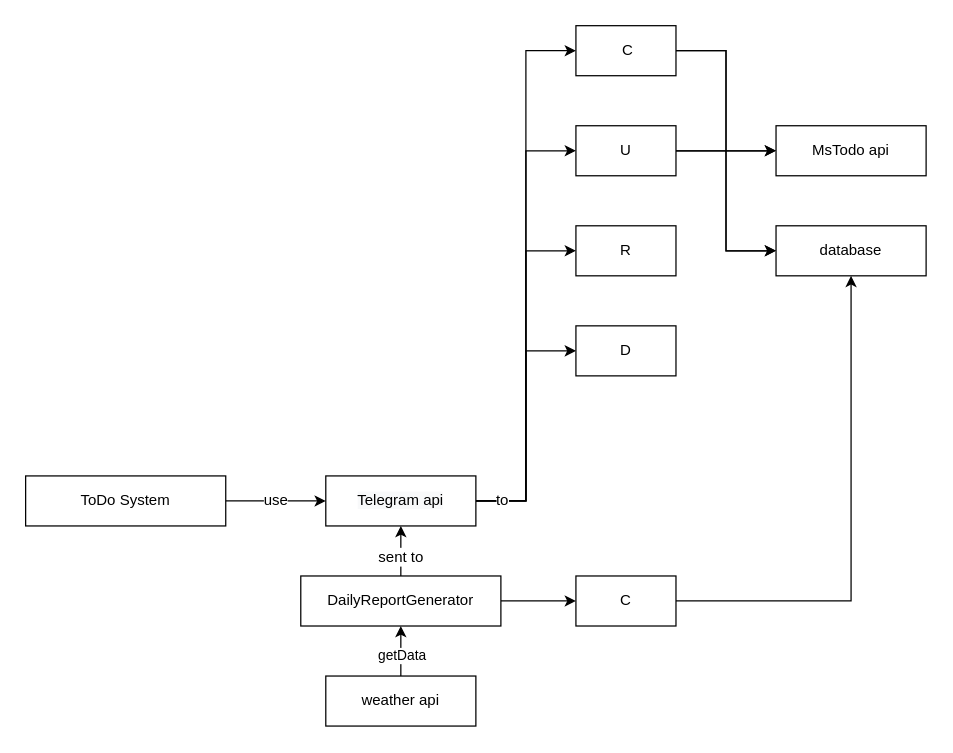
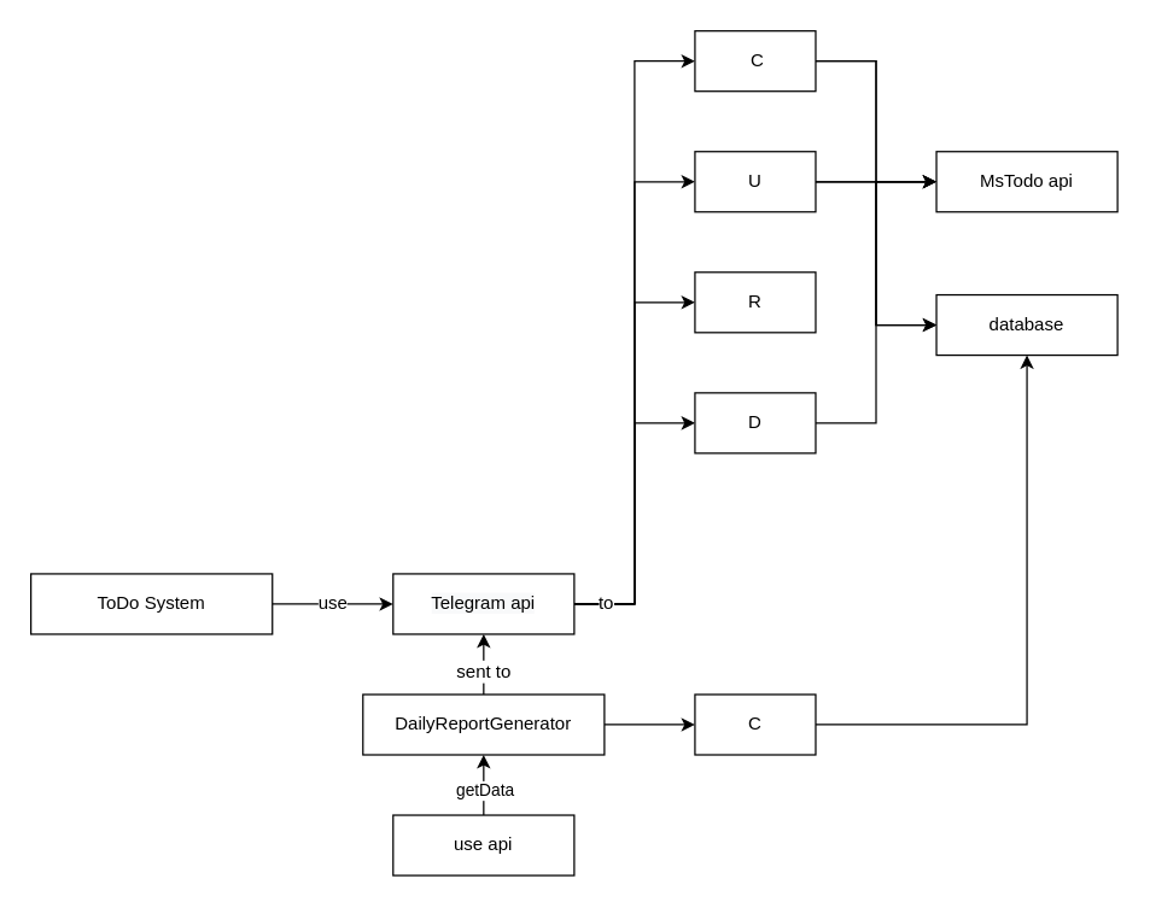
  <mxCell id="0" />
  <mxCell id="1" parent="0" />
  <mxCell id="2" style="edgeStyle=orthogonalEdgeStyle;rounded=0;orthogonalLoop=1;jettySize=auto;html=1;exitX=1;exitY=0.5;exitDx=0;exitDy=0;entryX=0;entryY=0.5;entryDx=0;entryDy=0;" edge="1" parent="1" source="4" target="25"><mxGeometry relative="1" as="geometry" /></mxCell>
  <mxCell id="3" style="edgeStyle=orthogonalEdgeStyle;rounded=0;orthogonalLoop=1;jettySize=auto;html=1;exitX=1;exitY=0.5;exitDx=0;exitDy=0;entryX=0;entryY=0.5;entryDx=0;entryDy=0;" edge="1" parent="1" source="4" target="18"><mxGeometry relative="1" as="geometry" /></mxCell>
  <mxCell id="4" value="&amp;nbsp;C" style="rounded=0;whiteSpace=wrap;html=1;" vertex="1" parent="1"><mxGeometry x="460" y="20" width="80" height="40" as="geometry" /></mxCell>
  <mxCell id="5" style="edgeStyle=orthogonalEdgeStyle;rounded=0;orthogonalLoop=1;jettySize=auto;html=1;exitX=1;exitY=0.5;exitDx=0;exitDy=0;entryX=0;entryY=0.5;entryDx=0;entryDy=0;" edge="1" parent="1" source="9" target="4"><mxGeometry relative="1" as="geometry" /></mxCell>
  <mxCell id="6" style="edgeStyle=orthogonalEdgeStyle;rounded=0;orthogonalLoop=1;jettySize=auto;html=1;exitX=1;exitY=0.5;exitDx=0;exitDy=0;" edge="1" parent="1" source="9" target="21"><mxGeometry relative="1" as="geometry"><Array as="points"><mxPoint x="420" y="400" /><mxPoint x="420" y="120" /></Array></mxGeometry></mxCell>
  <mxCell id="7" style="edgeStyle=orthogonalEdgeStyle;rounded=0;orthogonalLoop=1;jettySize=auto;html=1;exitX=1;exitY=0.5;exitDx=0;exitDy=0;entryX=0;entryY=0.5;entryDx=0;entryDy=0;" edge="1" parent="1" source="9" target="22"><mxGeometry relative="1" as="geometry" /></mxCell>
  <mxCell id="8" style="edgeStyle=orthogonalEdgeStyle;rounded=0;orthogonalLoop=1;jettySize=auto;html=1;exitX=1;exitY=0.5;exitDx=0;exitDy=0;entryX=0;entryY=0.5;entryDx=0;entryDy=0;" edge="1" parent="1" source="9" target="24"><mxGeometry relative="1" as="geometry" /></mxCell>
  <mxCell id="9" value="&#10;&#10;&lt;span style=&quot;color: rgb(0, 0, 0); font-family: helvetica; font-size: 12px; font-style: normal; font-weight: 400; letter-spacing: normal; text-align: center; text-indent: 0px; text-transform: none; word-spacing: 0px; background-color: rgb(248, 249, 250); display: inline; float: none;&quot;&gt;Telegram&amp;nbsp;api&lt;/span&gt;&#10;&#10;" style="rounded=0;whiteSpace=wrap;html=1;" vertex="1" parent="1"><mxGeometry x="260" y="380" width="120" height="40" as="geometry" /></mxCell>
  <mxCell id="10" style="edgeStyle=orthogonalEdgeStyle;rounded=0;orthogonalLoop=1;jettySize=auto;html=1;exitX=0.5;exitY=0;exitDx=0;exitDy=0;entryX=0.5;entryY=1;entryDx=0;entryDy=0;" edge="1" parent="1" source="12" target="15"><mxGeometry relative="1" as="geometry" /></mxCell>
  <mxCell id="11" value="getData" style="edgeLabel;html=1;align=center;verticalAlign=middle;resizable=0;points=[];" vertex="1" connectable="0" parent="10"><mxGeometry x="-0.15" y="-15" relative="1" as="geometry"><mxPoint x="-15" as="offset" /></mxGeometry></mxCell>
- <mxCell id="12" value="weather&amp;nbsp;api" style="rounded=0;whiteSpace=wrap;html=1;" vertex="1" parent="1"><mxGeometry x="260" y="540" width="120" height="40" as="geometry" /></mxCell>
+ <mxCell id="12" value="use&amp;nbsp;api" style="rounded=0;whiteSpace=wrap;html=1;" vertex="1" parent="1"><mxGeometry x="260" y="540" width="120" height="40" as="geometry" /></mxCell>
  <mxCell id="13" style="edgeStyle=orthogonalEdgeStyle;rounded=0;orthogonalLoop=1;jettySize=auto;html=1;exitX=0.5;exitY=0;exitDx=0;exitDy=0;entryX=0.5;entryY=1;entryDx=0;entryDy=0;" edge="1" parent="1" source="15" target="9"><mxGeometry relative="1" as="geometry" /></mxCell>
  <mxCell id="14" style="edgeStyle=orthogonalEdgeStyle;rounded=0;orthogonalLoop=1;jettySize=auto;html=1;exitX=1;exitY=0.5;exitDx=0;exitDy=0;entryX=0;entryY=0.5;entryDx=0;entryDy=0;" edge="1" parent="1" source="15" target="30"><mxGeometry relative="1" as="geometry" /></mxCell>
  <mxCell id="15" value="DailyReportGenerator" style="rounded=0;whiteSpace=wrap;html=1;" vertex="1" parent="1"><mxGeometry x="240" y="460" width="160" height="40" as="geometry" /></mxCell>
  <mxCell id="16" style="edgeStyle=orthogonalEdgeStyle;rounded=0;orthogonalLoop=1;jettySize=auto;html=1;exitX=1;exitY=0.5;exitDx=0;exitDy=0;entryX=0;entryY=0.5;entryDx=0;entryDy=0;" edge="1" parent="1" source="17" target="9"><mxGeometry relative="1" as="geometry" /></mxCell>
  <mxCell id="17" value="ToDo&amp;nbsp;System" style="rounded=0;whiteSpace=wrap;html=1;" vertex="1" parent="1"><mxGeometry x="20" y="380" width="160" height="40" as="geometry" /></mxCell>
  <mxCell id="18" value="MsTodo&amp;nbsp;api" style="rounded=0;whiteSpace=wrap;html=1;" vertex="1" parent="1"><mxGeometry x="620" y="100" width="120" height="40" as="geometry" /></mxCell>
  <mxCell id="19" style="edgeStyle=orthogonalEdgeStyle;rounded=0;orthogonalLoop=1;jettySize=auto;html=1;exitX=1;exitY=0.5;exitDx=0;exitDy=0;entryX=0;entryY=0.5;entryDx=0;entryDy=0;" edge="1" parent="1" source="21" target="25"><mxGeometry relative="1" as="geometry" /></mxCell>
  <mxCell id="20" style="edgeStyle=orthogonalEdgeStyle;rounded=0;orthogonalLoop=1;jettySize=auto;html=1;exitX=1;exitY=0.5;exitDx=0;exitDy=0;entryX=0;entryY=0.5;entryDx=0;entryDy=0;" edge="1" parent="1" source="21" target="18"><mxGeometry relative="1" as="geometry" /></mxCell>
  <mxCell id="21" value="U" style="rounded=0;whiteSpace=wrap;html=1;" vertex="1" parent="1"><mxGeometry x="460" y="100" width="80" height="40" as="geometry" /></mxCell>
  <mxCell id="22" value="R" style="rounded=0;whiteSpace=wrap;html=1;" vertex="1" parent="1"><mxGeometry x="460" y="180" width="80" height="40" as="geometry" /></mxCell>
+ <mxCell id="23" style="edgeStyle=orthogonalEdgeStyle;rounded=0;orthogonalLoop=1;jettySize=auto;html=1;exitX=1;exitY=0.5;exitDx=0;exitDy=0;entryX=0;entryY=0.5;entryDx=0;entryDy=0;" edge="1" parent="1" source="24" target="18"><mxGeometry relative="1" as="geometry" /></mxCell>
  <mxCell id="24" value="D" style="rounded=0;whiteSpace=wrap;html=1;" vertex="1" parent="1"><mxGeometry x="460" y="260" width="80" height="40" as="geometry" /></mxCell>
- <mxCell id="25" value="database" style="rounded=0;whiteSpace=wrap;html=1;" vertex="1" parent="1"><mxGeometry x="620" y="180" width="120" height="40" as="geometry" /></mxCell>
+ <mxCell id="25" value="database" style="rounded=0;whiteSpace=wrap;html=1;" vertex="1" parent="1"><mxGeometry x="620" y="195" width="120" height="40" as="geometry" /></mxCell>
  <mxCell id="26" value="use" style="text;html=1;align=center;verticalAlign=middle;resizable=0;points=[];autosize=1;strokeColor=none;labelBackgroundColor=#ffffff;" vertex="1" parent="1"><mxGeometry x="200" y="390" width="40" height="20" as="geometry" /></mxCell>
  <mxCell id="27" value="to" style="text;html=1;align=center;verticalAlign=middle;resizable=0;points=[];autosize=1;strokeColor=none;labelBackgroundColor=#ffffff;" vertex="1" parent="1"><mxGeometry x="386" y="390" width="30" height="20" as="geometry" /></mxCell>
  <mxCell id="28" value="sent&amp;nbsp;to" style="text;html=1;align=center;verticalAlign=middle;resizable=0;points=[];autosize=1;strokeColor=none;labelBackgroundColor=#ffffff;" vertex="1" parent="1"><mxGeometry x="295" y="435" width="50" height="20" as="geometry" /></mxCell>
  <mxCell id="29" style="edgeStyle=orthogonalEdgeStyle;rounded=0;orthogonalLoop=1;jettySize=auto;html=1;exitX=1;exitY=0.5;exitDx=0;exitDy=0;entryX=0.5;entryY=1;entryDx=0;entryDy=0;" edge="1" parent="1" source="30" target="25"><mxGeometry relative="1" as="geometry" /></mxCell>
  <mxCell id="30" value="C" style="rounded=0;whiteSpace=wrap;html=1;" vertex="1" parent="1"><mxGeometry x="460" y="460" width="80" height="40" as="geometry" /></mxCell>
